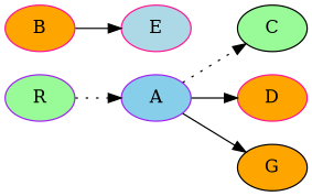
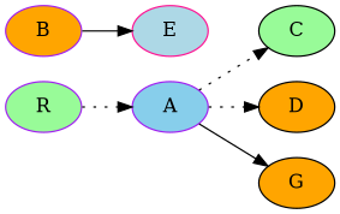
  digraph {
    rankdir=LR
    node [color=black fillcolor=orange style=filled]
    edge [style=solid]
    R [color=purple fillcolor=palegreen]
    A [color=purple fillcolor=skyblue]
    C [fillcolor=palegreen]
-   D [color=deeppink]
+   D
    G
-   B [color=deeppink]
+   B [color=purple]
    E [color=deeppink fillcolor=lightblue]
    R -> A [style=dotted]
    A -> C [style=dotted]
-   A -> D
+   A -> D [style=dotted]
    A -> G
    B -> E
  }
